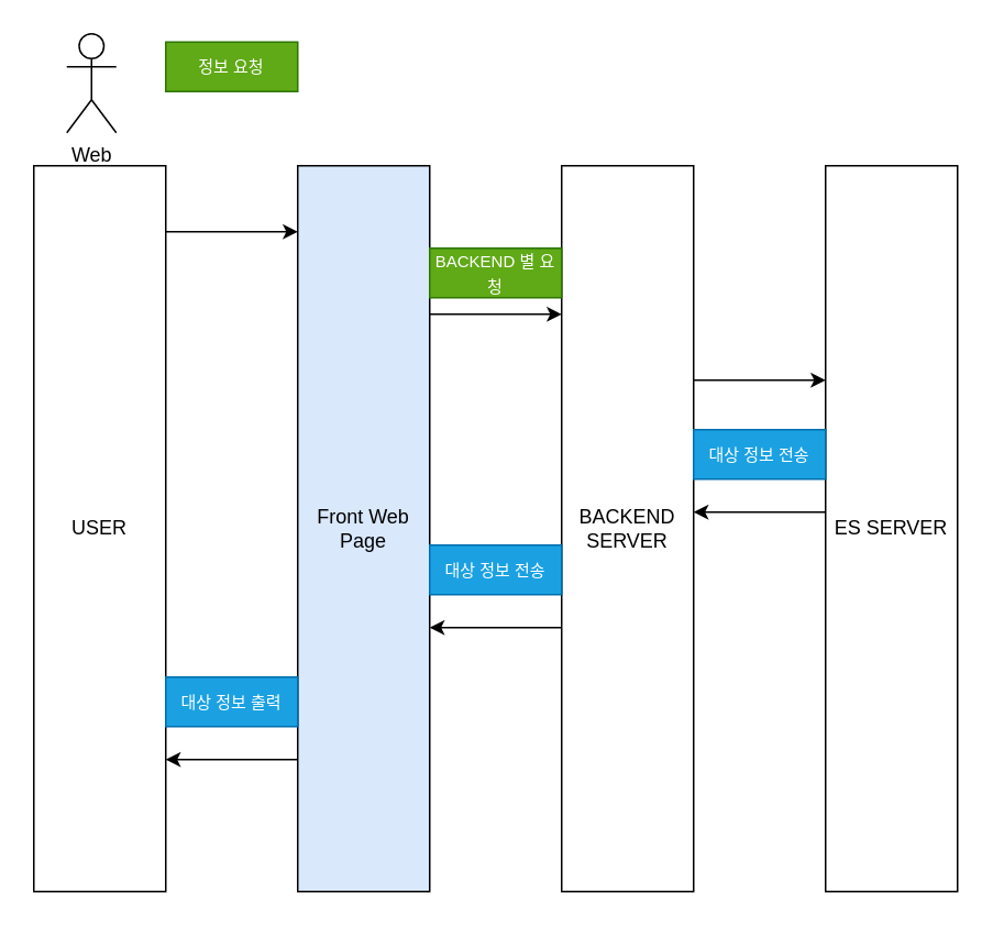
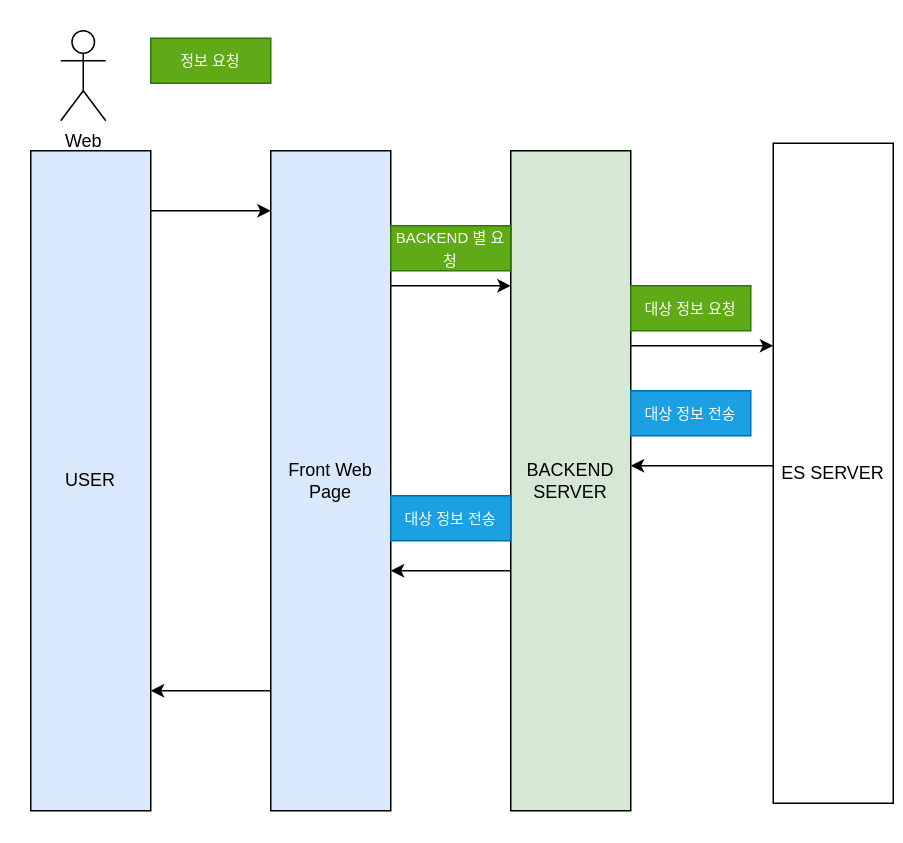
  <mxCell id="0" />
  <mxCell id="1" parent="0" />
  <mxCell id="2" style="edgeStyle=orthogonalEdgeStyle;rounded=0;orthogonalLoop=1;jettySize=auto;html=1;" edge="1" parent="1" source="3" target="8"><mxGeometry relative="1" as="geometry"><Array as="points"><mxPoint x="150" y="140" /><mxPoint x="150" y="140" /></Array></mxGeometry></mxCell>
- <mxCell id="3" value="USER" style="rounded=0;whiteSpace=wrap;html=1;" vertex="1" parent="1"><mxGeometry x="20" y="100" width="80" height="440" as="geometry" /></mxCell>
+ <mxCell id="3" value="USER" style="rounded=0;whiteSpace=wrap;html=1;fillColor=#dae8fc;" vertex="1" parent="1"><mxGeometry x="20" y="100" width="80" height="440" as="geometry" /></mxCell>
  <mxCell id="4" value="Web" style="shape=umlActor;verticalLabelPosition=bottom;verticalAlign=top;html=1;outlineConnect=0;" vertex="1" parent="1"><mxGeometry x="40" width="30" height="60" as="geometry" y="20" /></mxCell>
  <mxCell id="5" value="&lt;span style=&quot;font-size: 10px;&quot;&gt;정보 요청&lt;/span&gt;" style="text;html=1;align=center;verticalAlign=middle;whiteSpace=wrap;rounded=0;fillColor=#60a917;fontColor=#ffffff;strokeColor=#2D7600;" vertex="1" parent="1"><mxGeometry x="100" y="25" width="80" height="30" as="geometry" /></mxCell>
  <mxCell id="6" style="edgeStyle=orthogonalEdgeStyle;rounded=0;orthogonalLoop=1;jettySize=auto;html=1;" edge="1" parent="1" source="8" target="11"><mxGeometry relative="1" as="geometry"><Array as="points"><mxPoint x="310" y="190" /><mxPoint x="310" y="190" /></Array></mxGeometry></mxCell>
  <mxCell id="7" style="edgeStyle=orthogonalEdgeStyle;rounded=0;orthogonalLoop=1;jettySize=auto;html=1;" edge="1" parent="1" source="8" target="3"><mxGeometry relative="1" as="geometry"><Array as="points"><mxPoint x="140" y="460" /><mxPoint x="140" y="460" /></Array></mxGeometry></mxCell>
  <mxCell id="8" value="Front Web Page" style="rounded=0;whiteSpace=wrap;html=1;fillColor=#dae8fc;" vertex="1" parent="1"><mxGeometry x="180" y="100" width="80" height="440" as="geometry" /></mxCell>
  <mxCell id="9" style="edgeStyle=orthogonalEdgeStyle;rounded=0;orthogonalLoop=1;jettySize=auto;html=1;" edge="1" parent="1" source="11" target="15"><mxGeometry relative="1" as="geometry"><Array as="points"><mxPoint x="450" y="230" /><mxPoint x="450" y="230" /></Array></mxGeometry></mxCell>
  <mxCell id="10" style="edgeStyle=orthogonalEdgeStyle;rounded=0;orthogonalLoop=1;jettySize=auto;html=1;" edge="1" parent="1" source="11" target="8"><mxGeometry relative="1" as="geometry"><Array as="points"><mxPoint x="300" y="380" /><mxPoint x="300" y="380" /></Array></mxGeometry></mxCell>
- <mxCell id="11" value="BACKEND SERVER" style="rounded=0;whiteSpace=wrap;html=1;" vertex="1" parent="1"><mxGeometry x="340" y="100" width="80" height="440" as="geometry" /></mxCell>
+ <mxCell id="11" value="BACKEND SERVER" style="rounded=0;whiteSpace=wrap;html=1;fillColor=#d5e8d4;" vertex="1" parent="1"><mxGeometry x="340" y="100" width="80" height="440" as="geometry" /></mxCell>
  <mxCell id="12" value="&lt;font style=&quot;font-size: 10px;&quot;&gt;BACKEND 별 요청&lt;/font&gt;" style="text;html=1;align=center;verticalAlign=middle;whiteSpace=wrap;rounded=0;fillColor=#60a917;fontColor=#ffffff;strokeColor=#2D7600;" vertex="1" parent="1"><mxGeometry x="260" y="150" width="80" height="30" as="geometry" /></mxCell>
+ <mxCell id="13" value="&lt;font style=&quot;font-size: 10px;&quot;&gt;대상 정보 요청&lt;/font&gt;" style="text;html=1;align=center;verticalAlign=middle;whiteSpace=wrap;rounded=0;fillColor=#60a917;fontColor=#ffffff;strokeColor=#2D7600;" vertex="1" parent="1"><mxGeometry x="420" y="190" width="80" height="30" as="geometry" /></mxCell>
  <mxCell id="14" style="edgeStyle=orthogonalEdgeStyle;rounded=0;orthogonalLoop=1;jettySize=auto;html=1;" edge="1" parent="1" source="15"><mxGeometry relative="1" as="geometry"><mxPoint x="420" y="310" as="targetPoint" /><Array as="points"><mxPoint x="420" y="310" /></Array></mxGeometry></mxCell>
- <mxCell id="15" value="ES SERVER" style="rounded=0;whiteSpace=wrap;html=1;" vertex="1" parent="1"><mxGeometry x="500" y="100" width="80" height="440" as="geometry" /></mxCell>
+ <mxCell id="15" value="ES SERVER" style="rounded=0;whiteSpace=wrap;html=1;" vertex="1" parent="1"><mxGeometry x="515" y="95" width="80" height="440" as="geometry" /></mxCell>
  <mxCell id="16" value="&lt;span style=&quot;font-size: 10px;&quot;&gt;대상 정보 전송&lt;/span&gt;" style="text;html=1;align=center;verticalAlign=middle;whiteSpace=wrap;rounded=0;fillColor=#1ba1e2;fontColor=#ffffff;strokeColor=#006EAF;" vertex="1" parent="1"><mxGeometry x="420" y="260" width="80" height="30" as="geometry" /></mxCell>
  <mxCell id="17" value="&lt;span style=&quot;font-size: 10px;&quot;&gt;대상 정보 전송&lt;/span&gt;" style="text;html=1;align=center;verticalAlign=middle;whiteSpace=wrap;rounded=0;fillColor=#1ba1e2;fontColor=#ffffff;strokeColor=#006EAF;" vertex="1" parent="1"><mxGeometry x="260" y="330" width="80" height="30" as="geometry" /></mxCell>
- <mxCell id="18" value="&lt;span style=&quot;font-size: 10px;&quot;&gt;대상 정보 출력&lt;/span&gt;" style="text;html=1;align=center;verticalAlign=middle;whiteSpace=wrap;rounded=0;fillColor=#1ba1e2;fontColor=#ffffff;strokeColor=#006EAF;" vertex="1" parent="1"><mxGeometry x="100" y="410" width="80" height="30" as="geometry" /></mxCell>
